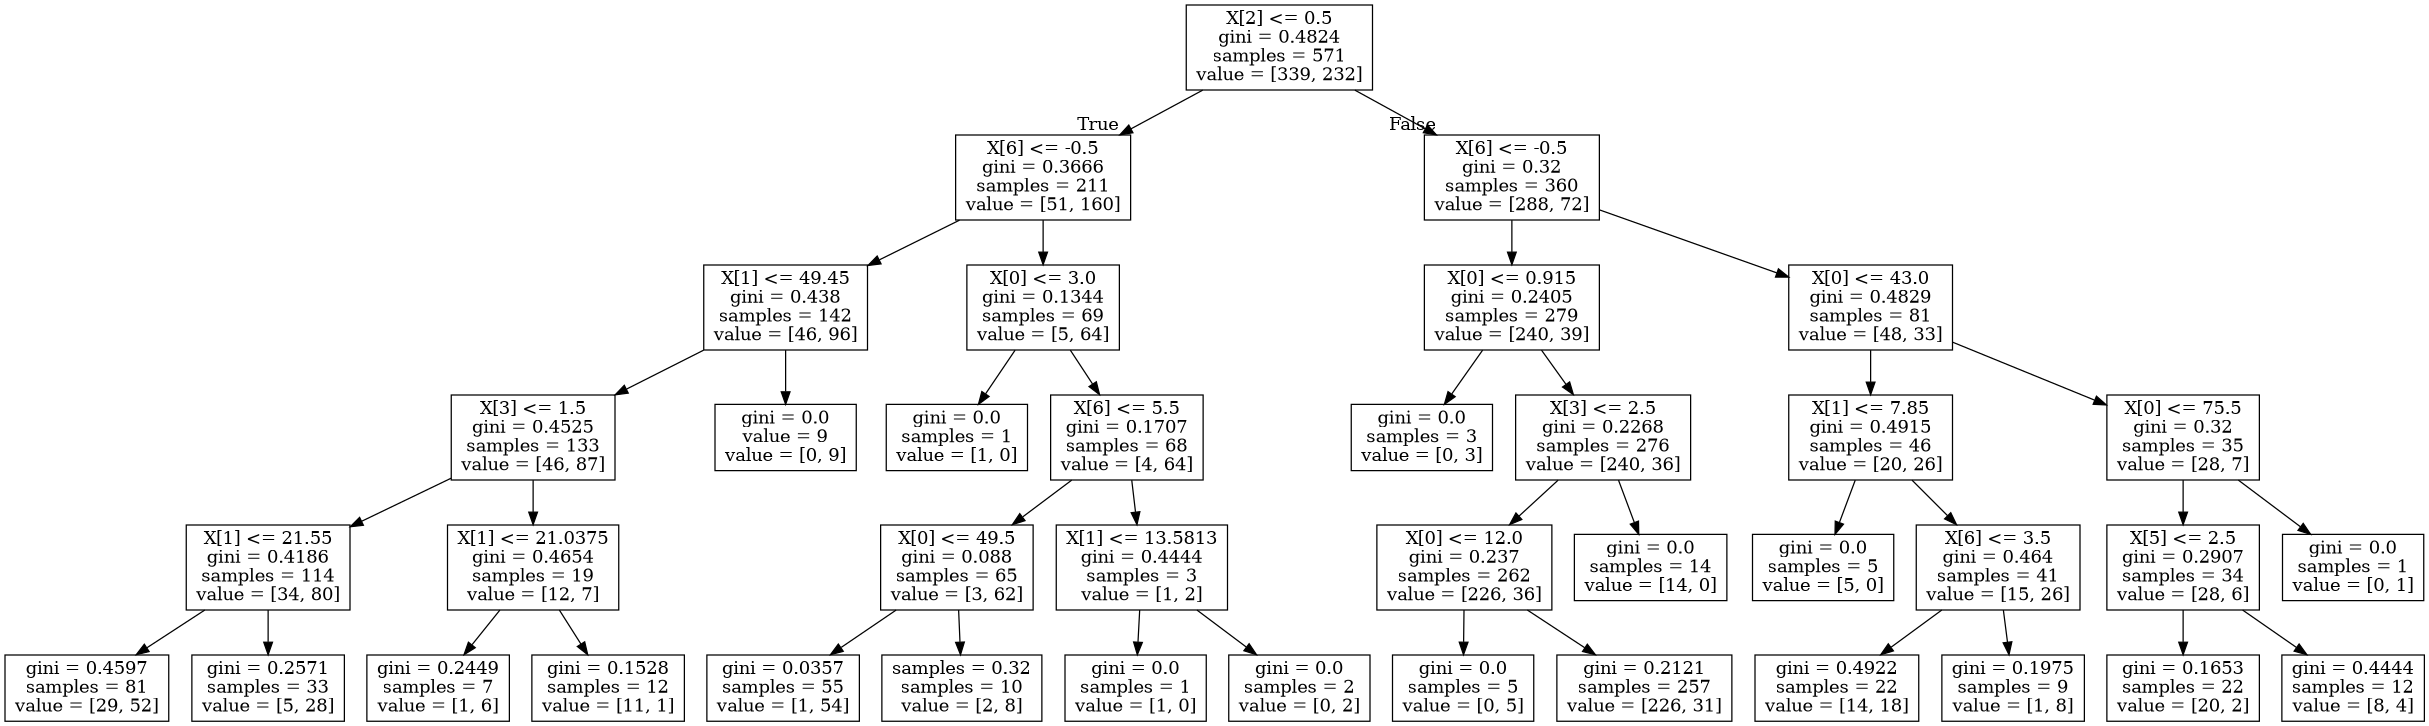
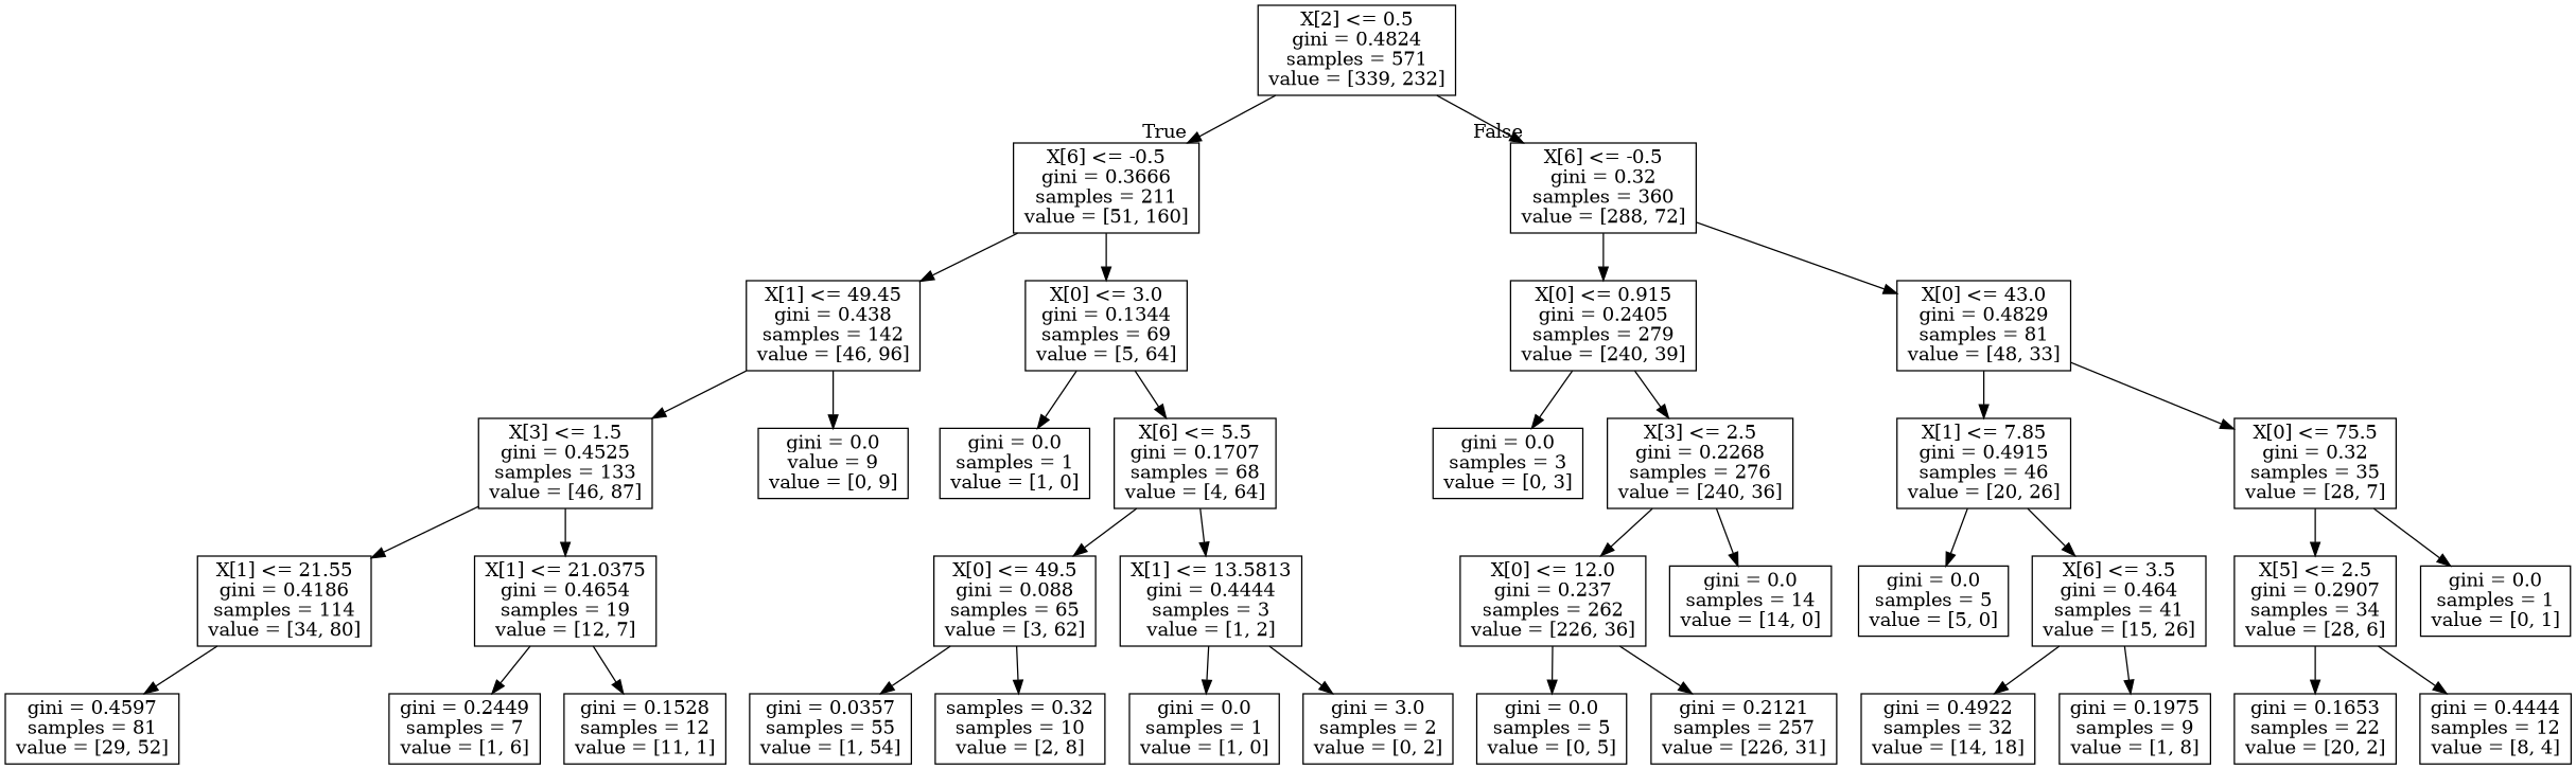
  digraph {
    node [shape=box]
    n1 [label="X[2] <= 0.5\ngini = 0.4824\nsamples = 571\nvalue = [339, 232]"]
    n2 [label="X[6] <= -0.5\ngini = 0.3666\nsamples = 211\nvalue = [51, 160]"]
    n3 [label="X[6] <= -0.5\ngini = 0.32\nsamples = 360\nvalue = [288, 72]"]
    n4 [label="X[1] <= 49.45\ngini = 0.438\nsamples = 142\nvalue = [46, 96]"]
    n5 [label="X[0] <= 3.0\ngini = 0.1344\nsamples = 69\nvalue = [5, 64]"]
    n6 [label="X[0] <= 0.915\ngini = 0.2405\nsamples = 279\nvalue = [240, 39]"]
    n7 [label="X[0] <= 43.0\ngini = 0.4829\nsamples = 81\nvalue = [48, 33]"]
    n8 [label="X[3] <= 1.5\ngini = 0.4525\nsamples = 133\nvalue = [46, 87]"]
    n9 [label="gini = 0.0\nvalue = 9\nvalue = [0, 9]"]
    n10 [label="gini = 0.0\nsamples = 1\nvalue = [1, 0]"]
    n11 [label="X[6] <= 5.5\ngini = 0.1707\nsamples = 68\nvalue = [4, 64]"]
    n12 [label="X[1] <= 21.55\ngini = 0.4186\nsamples = 114\nvalue = [34, 80]"]
    n13 [label="X[1] <= 21.0375\ngini = 0.4654\nsamples = 19\nvalue = [12, 7]"]
    n14 [label="gini = 0.4597\nsamples = 81\nvalue = [29, 52]"]
-   n15 [label="gini = 0.2571\nsamples = 33\nvalue = [5, 28]"]
    n16 [label="gini = 0.2449\nsamples = 7\nvalue = [1, 6]"]
    n17 [label="gini = 0.1528\nsamples = 12\nvalue = [11, 1]"]
    n18 [label="X[0] <= 49.5\ngini = 0.088\nsamples = 65\nvalue = [3, 62]"]
    n19 [label="X[1] <= 13.5813\ngini = 0.4444\nsamples = 3\nvalue = [1, 2]"]
    n20 [label="gini = 0.0357\nsamples = 55\nvalue = [1, 54]"]
    n21 [label="samples = 0.32\nsamples = 10\nvalue = [2, 8]"]
    n22 [label="gini = 0.0\nsamples = 1\nvalue = [1, 0]"]
-   n23 [label="gini = 0.0\nsamples = 2\nvalue = [0, 2]"]
+   n23 [label="gini = 3.0\nsamples = 2\nvalue = [0, 2]"]
    n24 [label="gini = 0.0\nsamples = 3\nvalue = [0, 3]"]
    n25 [label="X[3] <= 2.5\ngini = 0.2268\nsamples = 276\nvalue = [240, 36]"]
    n26 [label="X[1] <= 7.85\ngini = 0.4915\nsamples = 46\nvalue = [20, 26]"]
    n27 [label="X[0] <= 75.5\ngini = 0.32\nsamples = 35\nvalue = [28, 7]"]
    n28 [label="X[0] <= 12.0\ngini = 0.237\nsamples = 262\nvalue = [226, 36]"]
    n29 [label="gini = 0.0\nsamples = 14\nvalue = [14, 0]"]
    n30 [label="gini = 0.0\nsamples = 5\nvalue = [0, 5]"]
    n31 [label="gini = 0.2121\nsamples = 257\nvalue = [226, 31]"]
    n32 [label="gini = 0.0\nsamples = 5\nvalue = [5, 0]"]
    n33 [label="X[6] <= 3.5\ngini = 0.464\nsamples = 41\nvalue = [15, 26]"]
    n34 [label="X[5] <= 2.5\ngini = 0.2907\nsamples = 34\nvalue = [28, 6]"]
    n35 [label="gini = 0.0\nsamples = 1\nvalue = [0, 1]"]
-   n36 [label="gini = 0.4922\nsamples = 22\nvalue = [14, 18]"]
+   n36 [label="gini = 0.4922\nsamples = 32\nvalue = [14, 18]"]
    n37 [label="gini = 0.1975\nsamples = 9\nvalue = [1, 8]"]
    n38 [label="gini = 0.1653\nsamples = 22\nvalue = [20, 2]"]
    n39 [label="gini = 0.4444\nsamples = 12\nvalue = [8, 4]"]
    n1 -> n2 [headlabel=True labelangle=45 labeldistance=2.5]
    n1 -> n3 [headlabel=False labelangle=-45 labeldistance=2.5]
    n2 -> n4
    n2 -> n5
    n3 -> n6
    n3 -> n7
    n4 -> n8
    n4 -> n9
    n5 -> n10
    n5 -> n11
    n6 -> n24
    n6 -> n25
    n7 -> n26
    n7 -> n27
    n8 -> n12
    n8 -> n13
    n11 -> n18
    n11 -> n19
    n12 -> n14
-   n12 -> n15
    n13 -> n16
    n13 -> n17
    n18 -> n20
    n18 -> n21
    n19 -> n22
    n19 -> n23
    n25 -> n28
    n25 -> n29
    n26 -> n32
    n26 -> n33
    n27 -> n34
    n27 -> n35
    n28 -> n30
    n28 -> n31
    n33 -> n36
    n33 -> n37
    n34 -> n38
    n34 -> n39
  }
